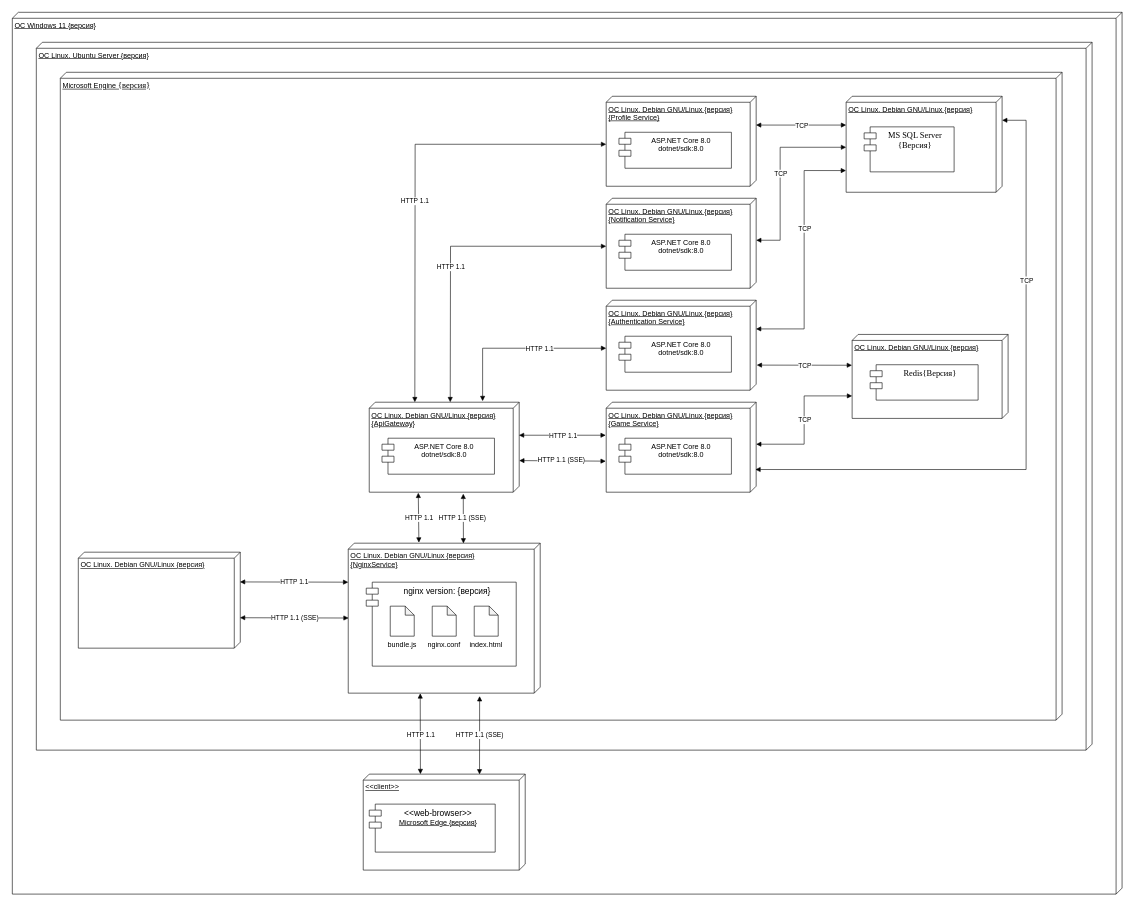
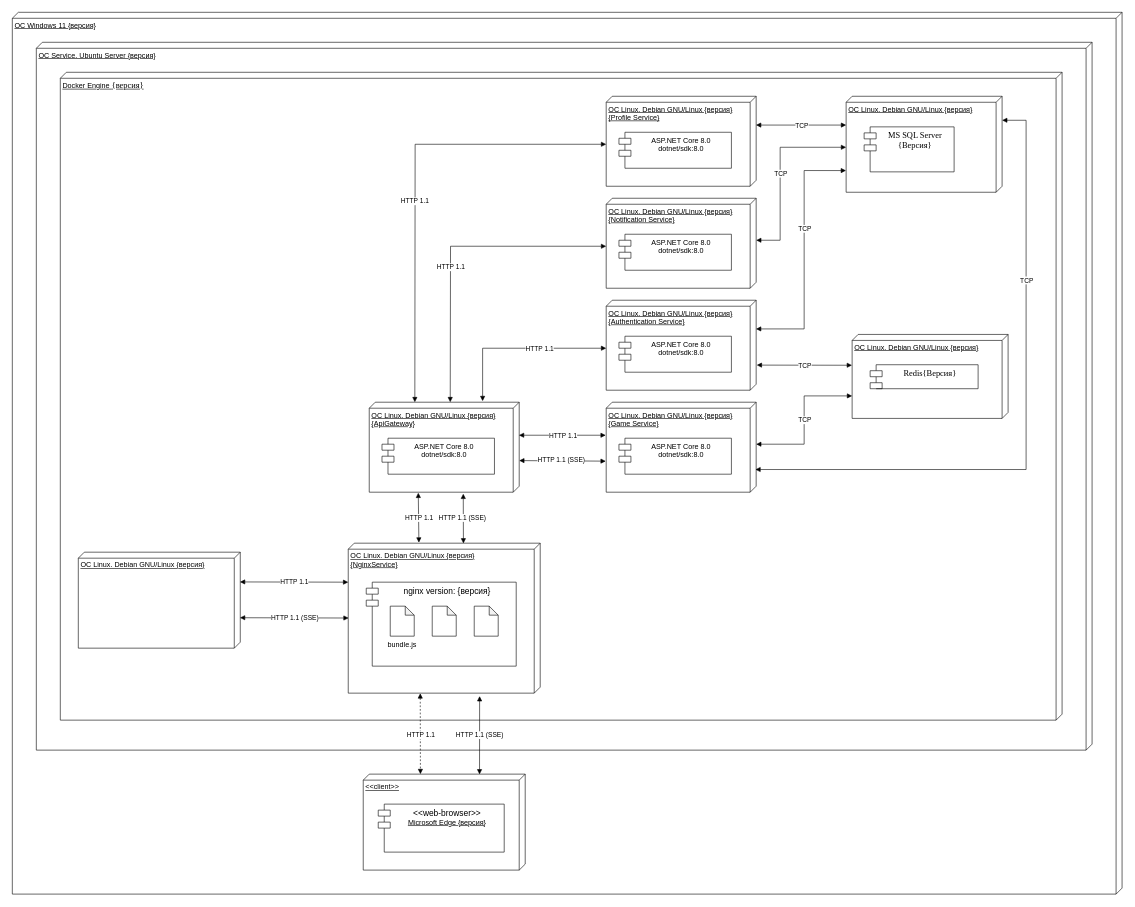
  <mxCell id="0" />
  <mxCell id="1" parent="0" />
  <mxCell id="2" value="&lt;div&gt;OC Windows 11 {версия}&lt;/div&gt;" style="verticalAlign=top;align=left;spacingTop=8;spacingLeft=2;spacingRight=12;shape=cube;size=10;direction=south;fontStyle=4;html=1;whiteSpace=wrap;" vertex="1" parent="1"><mxGeometry x="20" y="20" width="1850" height="1470" as="geometry" /></mxCell>
- <mxCell id="3" value="ОС Linux. Ubuntu Server {версия}&lt;div&gt;&lt;br&gt;&lt;/div&gt;" style="verticalAlign=top;align=left;spacingTop=8;spacingLeft=2;spacingRight=12;shape=cube;size=10;direction=south;fontStyle=4;html=1;whiteSpace=wrap;" vertex="1" parent="1"><mxGeometry x="60" y="70" width="1760" height="1180" as="geometry" /></mxCell>
- <mxCell id="4" value="&lt;div&gt;Microsoft Engine&amp;nbsp;&lt;span style=&quot;font-family: &amp;quot;Times New Roman&amp;quot;; font-size: 14px; text-align: center; background-color: initial;&quot;&gt;{версия}&lt;/span&gt;&lt;/div&gt;" style="verticalAlign=top;align=left;spacingTop=8;spacingLeft=2;spacingRight=12;shape=cube;size=10;direction=south;fontStyle=4;html=1;whiteSpace=wrap;" vertex="1" parent="1"><mxGeometry x="100" y="120" width="1670" height="1080" as="geometry" /></mxCell>
+ <mxCell id="3" value="ОС Service. Ubuntu Server {версия}&lt;div&gt;&lt;br&gt;&lt;/div&gt;" style="verticalAlign=top;align=left;spacingTop=8;spacingLeft=2;spacingRight=12;shape=cube;size=10;direction=south;fontStyle=4;html=1;whiteSpace=wrap;" vertex="1" parent="1"><mxGeometry x="60" y="70" width="1760" height="1180" as="geometry" /></mxCell>
+ <mxCell id="4" value="&lt;div&gt;Docker Engine&amp;nbsp;&lt;span style=&quot;font-family: &amp;quot;Times New Roman&amp;quot;; font-size: 14px; text-align: center; background-color: initial;&quot;&gt;{версия}&lt;/span&gt;&lt;/div&gt;" style="verticalAlign=top;align=left;spacingTop=8;spacingLeft=2;spacingRight=12;shape=cube;size=10;direction=south;fontStyle=4;html=1;whiteSpace=wrap;" vertex="1" parent="1"><mxGeometry x="100" y="120" width="1670" height="1080" as="geometry" /></mxCell>
  <mxCell id="5" value="ОС Linux. Debian GNU/Linux {версия}&lt;div&gt;{NginxService}&lt;/div&gt;" style="verticalAlign=top;align=left;spacingTop=8;spacingLeft=2;spacingRight=12;shape=cube;size=10;direction=south;fontStyle=4;html=1;whiteSpace=wrap;" vertex="1" parent="1"><mxGeometry x="580" y="905" width="320" height="250" as="geometry" /></mxCell>
  <mxCell id="6" value="&lt;div&gt;&lt;span style=&quot;font-size: 14px;&quot;&gt;&lt;font face=&quot;Helvetica&quot;&gt;nginx version: {версия}&lt;/font&gt;&lt;/span&gt;&lt;/div&gt;" style="shape=module;align=left;spacingLeft=20;align=center;verticalAlign=top;whiteSpace=wrap;html=1;" vertex="1" parent="1"><mxGeometry x="610" y="970" width="250" height="140" as="geometry" /></mxCell>
  <mxCell id="7" value="" style="group" vertex="1" connectable="0" parent="1"><mxGeometry x="640" y="1010" width="200" height="80" as="geometry" /></mxCell>
  <mxCell id="8" value="" style="shape=note;whiteSpace=wrap;html=1;backgroundOutline=1;darkOpacity=0.05;size=15;" vertex="1" parent="7"><mxGeometry x="150" width="40" height="50" as="geometry" /></mxCell>
- <mxCell id="9" value="index.html" style="text;html=1;align=center;verticalAlign=middle;whiteSpace=wrap;rounded=0;" vertex="1" parent="7"><mxGeometry x="140" y="50" width="60" height="30" as="geometry" /></mxCell>
  <mxCell id="10" value="" style="shape=note;whiteSpace=wrap;html=1;backgroundOutline=1;darkOpacity=0.05;size=15;" vertex="1" parent="7"><mxGeometry x="80" width="40" height="50" as="geometry" /></mxCell>
- <mxCell id="11" value="nginx.conf" style="text;html=1;align=center;verticalAlign=middle;whiteSpace=wrap;rounded=0;" vertex="1" parent="7"><mxGeometry x="70" y="50" width="60" height="30" as="geometry" /></mxCell>
  <mxCell id="12" value="" style="shape=note;whiteSpace=wrap;html=1;backgroundOutline=1;darkOpacity=0.05;size=15;" vertex="1" parent="7"><mxGeometry x="10" width="40" height="50" as="geometry" /></mxCell>
  <mxCell id="13" value="bundle.js" style="text;html=1;align=center;verticalAlign=middle;whiteSpace=wrap;rounded=0;" vertex="1" parent="7"><mxGeometry y="50" width="60" height="30" as="geometry" /></mxCell>
  <mxCell id="14" value="ОС Linux. Debian GNU/Linux {версия}&lt;div&gt;&lt;br&gt;&lt;/div&gt;" style="verticalAlign=top;align=left;spacingTop=8;spacingLeft=2;spacingRight=12;shape=cube;size=10;direction=south;fontStyle=4;html=1;whiteSpace=wrap;" vertex="1" parent="1"><mxGeometry x="130" y="920" width="270" height="160" as="geometry" /></mxCell>
  <mxCell id="15" value="" style="endArrow=block;html=1;rounded=0;exitX=0.31;exitY=0.002;exitDx=0;exitDy=0;exitPerimeter=0;startArrow=block;startFill=1;endFill=1;" edge="1" parent="1" source="14"><mxGeometry relative="1" as="geometry"><mxPoint x="420" y="970" as="sourcePoint" /><mxPoint x="580" y="970" as="targetPoint" /></mxGeometry></mxCell>
  <mxCell id="16" value="HTTP 1.1" style="edgeLabel;resizable=0;html=1;;align=center;verticalAlign=middle;" connectable="0" vertex="1" parent="15"><mxGeometry relative="1" as="geometry" /></mxCell>
  <mxCell id="17" value="" style="endArrow=block;html=1;rounded=0;exitX=0.683;exitY=0.002;exitDx=0;exitDy=0;exitPerimeter=0;entryX=0.499;entryY=0.998;entryDx=0;entryDy=0;entryPerimeter=0;startArrow=block;startFill=1;endFill=1;" edge="1" parent="1" source="14" target="5"><mxGeometry relative="1" as="geometry"><mxPoint x="410" y="1030" as="sourcePoint" /><mxPoint x="560" y="1030" as="targetPoint" /></mxGeometry></mxCell>
  <mxCell id="18" value="HTTP 1.1 (SSE)" style="edgeLabel;resizable=0;html=1;;align=center;verticalAlign=middle;" connectable="0" vertex="1" parent="17"><mxGeometry relative="1" as="geometry" /></mxCell>
  <mxCell id="19" value="&lt;div&gt;&amp;lt;&amp;lt;client&amp;gt;&amp;gt;&lt;/div&gt;" style="verticalAlign=top;align=left;spacingTop=8;spacingLeft=2;spacingRight=12;shape=cube;size=10;direction=south;fontStyle=4;html=1;whiteSpace=wrap;" vertex="1" parent="1"><mxGeometry x="605" y="1290" width="270" height="160" as="geometry" /></mxCell>
- <mxCell id="20" value="&lt;span style=&quot;font-size: 14px;&quot;&gt;&amp;lt;&amp;lt;web-browser&amp;gt;&amp;gt;&lt;/span&gt;&lt;div&gt;&lt;span style=&quot;text-align: left; text-decoration-line: underline;&quot;&gt;Microsoft Edge {версия}&lt;/span&gt;&lt;/div&gt;" style="shape=module;align=left;spacingLeft=20;align=center;verticalAlign=top;whiteSpace=wrap;html=1;" vertex="1" parent="1"><mxGeometry x="615" y="1340" width="210" height="80" as="geometry" /></mxCell>
+ <mxCell id="20" value="&lt;span style=&quot;font-size: 14px;&quot;&gt;&amp;lt;&amp;lt;web-browser&amp;gt;&amp;gt;&lt;/span&gt;&lt;div&gt;&lt;span style=&quot;text-align: left; text-decoration-line: underline;&quot;&gt;Microsoft Edge {версия}&lt;/span&gt;&lt;/div&gt;" style="shape=module;align=left;spacingLeft=20;align=center;verticalAlign=top;whiteSpace=wrap;html=1;" vertex="1" parent="1"><mxGeometry x="630" y="1340" width="210" height="80" as="geometry" /></mxCell>
  <mxCell id="21" value="" style="endArrow=block;html=1;rounded=0;startArrow=block;startFill=1;endFill=1;entryX=0.003;entryY=0.282;entryDx=0;entryDy=0;entryPerimeter=0;" edge="1" parent="1" target="19"><mxGeometry relative="1" as="geometry"><mxPoint x="799" y="1160" as="sourcePoint" /><mxPoint x="730" y="1220" as="targetPoint" /></mxGeometry></mxCell>
  <mxCell id="22" value="HTTP 1.1 (SSE)" style="edgeLabel;resizable=0;html=1;;align=center;verticalAlign=middle;" connectable="0" vertex="1" parent="21"><mxGeometry relative="1" as="geometry" /></mxCell>
- <mxCell id="23" value="" style="endArrow=block;html=1;rounded=0;exitX=1.001;exitY=0.625;exitDx=0;exitDy=0;exitPerimeter=0;startArrow=block;startFill=1;endFill=1;entryX=0;entryY=0.647;entryDx=0;entryDy=0;entryPerimeter=0;" edge="1" parent="1" source="5" target="19"><mxGeometry relative="1" as="geometry"><mxPoint x="409" y="980" as="sourcePoint" /><mxPoint x="590" y="980" as="targetPoint" /></mxGeometry></mxCell>
+ <mxCell id="23" value="" style="endArrow=block;html=1;rounded=0;exitX=1.001;exitY=0.625;exitDx=0;exitDy=0;exitPerimeter=0;startArrow=block;startFill=1;endFill=1;entryX=0;entryY=0.647;entryDx=0;entryDy=0;entryPerimeter=0;dashed=1;" edge="1" parent="1" source="5" target="19"><mxGeometry relative="1" as="geometry"><mxPoint x="409" y="980" as="sourcePoint" /><mxPoint x="590" y="980" as="targetPoint" /></mxGeometry></mxCell>
  <mxCell id="24" value="HTTP 1.1" style="edgeLabel;resizable=0;html=1;;align=center;verticalAlign=middle;" connectable="0" vertex="1" parent="23"><mxGeometry relative="1" as="geometry"><mxPoint y="2" as="offset" /></mxGeometry></mxCell>
  <mxCell id="25" value="ОС Linux. Debian GNU/Linux {версия}&lt;div&gt;{ApiGateway}&lt;/div&gt;" style="verticalAlign=top;align=left;spacingTop=8;spacingLeft=2;spacingRight=12;shape=cube;size=10;direction=south;fontStyle=4;html=1;whiteSpace=wrap;" vertex="1" parent="1"><mxGeometry x="615" y="670" width="250" height="150" as="geometry" /></mxCell>
  <mxCell id="26" value="ASP.NET Core 8.0&lt;div&gt;dotnet/sdk:8.0&lt;/div&gt;" style="shape=module;align=left;spacingLeft=20;align=center;verticalAlign=top;whiteSpace=wrap;html=1;" vertex="1" parent="1"><mxGeometry x="636.25" y="730" width="187.5" height="60" as="geometry" /></mxCell>
  <mxCell id="27" value="" style="endArrow=block;html=1;rounded=0;exitX=1.006;exitY=0.673;exitDx=0;exitDy=0;exitPerimeter=0;startArrow=block;startFill=1;endFill=1;entryX=-0.004;entryY=0.632;entryDx=0;entryDy=0;entryPerimeter=0;" edge="1" parent="1" source="25" target="5"><mxGeometry relative="1" as="geometry"><mxPoint x="544.5" y="840" as="sourcePoint" /><mxPoint x="725.5" y="840" as="targetPoint" /></mxGeometry></mxCell>
  <mxCell id="28" value="HTTP 1.1" style="edgeLabel;resizable=0;html=1;;align=center;verticalAlign=middle;" connectable="0" vertex="1" parent="27"><mxGeometry relative="1" as="geometry" /></mxCell>
  <mxCell id="29" value="" style="endArrow=block;html=1;rounded=0;entryX=1.017;entryY=0.373;entryDx=0;entryDy=0;entryPerimeter=0;startArrow=block;startFill=1;endFill=1;exitX=0.002;exitY=0.4;exitDx=0;exitDy=0;exitPerimeter=0;" edge="1" parent="1" source="5" target="25"><mxGeometry relative="1" as="geometry"><mxPoint x="770" y="900" as="sourcePoint" /><mxPoint x="591" y="1040" as="targetPoint" /></mxGeometry></mxCell>
  <mxCell id="30" value="HTTP 1.1 (SSE)" style="edgeLabel;resizable=0;html=1;;align=center;verticalAlign=middle;" connectable="0" vertex="1" parent="29"><mxGeometry relative="1" as="geometry"><mxPoint x="-2" y="-2" as="offset" /></mxGeometry></mxCell>
  <mxCell id="31" value="" style="group" vertex="1" connectable="0" parent="1"><mxGeometry x="1420" y="557" width="260" height="140" as="geometry" /></mxCell>
  <mxCell id="32" value="ОС Linux. Debian GNU/Linux {версия}" style="verticalAlign=top;align=left;spacingTop=8;spacingLeft=2;spacingRight=12;shape=cube;size=10;direction=south;fontStyle=4;html=1;whiteSpace=wrap;" vertex="1" parent="31"><mxGeometry width="260" height="140" as="geometry" /></mxCell>
- <mxCell id="33" value="&lt;font face=&quot;Times New Roman&quot;&gt;&lt;span style=&quot;font-size: 14px;&quot;&gt;Redis&lt;/span&gt;&lt;/font&gt;&lt;span style=&quot;font-size: 14px; font-family: &amp;quot;Times New Roman&amp;quot;; background-color: initial;&quot;&gt;{Версия}&lt;/span&gt;" style="shape=module;align=left;spacingLeft=20;align=center;verticalAlign=top;whiteSpace=wrap;html=1;" vertex="1" parent="31"><mxGeometry x="30" y="50.5" width="180" height="59" as="geometry" /></mxCell>
+ <mxCell id="33" value="&lt;font face=&quot;Times New Roman&quot;&gt;&lt;span style=&quot;font-size: 14px;&quot;&gt;Redis&lt;/span&gt;&lt;/font&gt;&lt;span style=&quot;font-size: 14px; font-family: &amp;quot;Times New Roman&amp;quot;; background-color: initial;&quot;&gt;{Версия}&lt;/span&gt;" style="shape=module;align=left;spacingLeft=20;align=center;verticalAlign=top;whiteSpace=wrap;html=1;" vertex="1" parent="31"><mxGeometry x="30" y="50.5" width="180" height="40" as="geometry" /></mxCell>
  <mxCell id="34" value="" style="group" vertex="1" connectable="0" parent="1"><mxGeometry x="1410" y="160" width="260" height="160" as="geometry" /></mxCell>
  <mxCell id="35" value="ОС Linux. Debian GNU/Linux {версия}" style="verticalAlign=top;align=left;spacingTop=8;spacingLeft=2;spacingRight=12;shape=cube;size=10;direction=south;fontStyle=4;html=1;whiteSpace=wrap;" vertex="1" parent="34"><mxGeometry width="260" height="160" as="geometry" /></mxCell>
  <mxCell id="36" value="&lt;span style=&quot;font-family: &amp;quot;Times New Roman&amp;quot;; font-size: 14px;&quot;&gt;MS SQL Server&lt;/span&gt;&lt;div&gt;&lt;font face=&quot;Times New Roman&quot;&gt;&lt;span style=&quot;font-size: 14px;&quot;&gt;{Версия}&lt;/span&gt;&lt;/font&gt;&lt;br&gt;&lt;/div&gt;" style="shape=module;align=left;spacingLeft=20;align=center;verticalAlign=top;whiteSpace=wrap;html=1;" vertex="1" parent="34"><mxGeometry x="30" y="51" width="150" height="75" as="geometry" /></mxCell>
  <mxCell id="37" value="" style="group" vertex="1" connectable="0" parent="1"><mxGeometry x="1010" y="500" width="250" height="150" as="geometry" /></mxCell>
  <mxCell id="38" value="ОС Linux. Debian GNU/Linux {версия}&lt;div&gt;{Authentication Service}&lt;/div&gt;" style="verticalAlign=top;align=left;spacingTop=8;spacingLeft=2;spacingRight=12;shape=cube;size=10;direction=south;fontStyle=4;html=1;whiteSpace=wrap;" vertex="1" parent="37"><mxGeometry width="250" height="150" as="geometry" /></mxCell>
  <mxCell id="39" value="ASP.NET Core 8.0&lt;div&gt;dotnet/sdk:8.0&lt;/div&gt;" style="shape=module;align=left;spacingLeft=20;align=center;verticalAlign=top;whiteSpace=wrap;html=1;" vertex="1" parent="37"><mxGeometry x="21.25" y="60" width="187.5" height="60" as="geometry" /></mxCell>
  <mxCell id="40" value="" style="group" vertex="1" connectable="0" parent="1"><mxGeometry x="1010" y="670" width="250" height="150" as="geometry" /></mxCell>
  <mxCell id="41" value="ОС Linux. Debian GNU/Linux {версия}&lt;div&gt;{Game Service}&lt;/div&gt;" style="verticalAlign=top;align=left;spacingTop=8;spacingLeft=2;spacingRight=12;shape=cube;size=10;direction=south;fontStyle=4;html=1;whiteSpace=wrap;" vertex="1" parent="40"><mxGeometry width="250" height="150" as="geometry" /></mxCell>
  <mxCell id="42" value="ASP.NET Core 8.0&lt;div&gt;dotnet/sdk:8.0&lt;/div&gt;" style="shape=module;align=left;spacingLeft=20;align=center;verticalAlign=top;whiteSpace=wrap;html=1;" vertex="1" parent="40"><mxGeometry x="21.25" y="60" width="187.5" height="60" as="geometry" /></mxCell>
  <mxCell id="43" value="" style="group" vertex="1" connectable="0" parent="1"><mxGeometry x="1010" y="160" width="250" height="150" as="geometry" /></mxCell>
  <mxCell id="44" value="ОС Linux. Debian GNU/Linux {версия}&lt;div&gt;{Profile Service}&lt;/div&gt;" style="verticalAlign=top;align=left;spacingTop=8;spacingLeft=2;spacingRight=12;shape=cube;size=10;direction=south;fontStyle=4;html=1;whiteSpace=wrap;" vertex="1" parent="43"><mxGeometry width="250" height="150" as="geometry" /></mxCell>
  <mxCell id="45" value="ASP.NET Core 8.0&lt;div&gt;dotnet/sdk:8.0&lt;/div&gt;" style="shape=module;align=left;spacingLeft=20;align=center;verticalAlign=top;whiteSpace=wrap;html=1;" vertex="1" parent="43"><mxGeometry x="21.25" y="60" width="187.5" height="60" as="geometry" /></mxCell>
  <mxCell id="46" value="" style="group" vertex="1" connectable="0" parent="1"><mxGeometry x="1010" y="330" width="250" height="150" as="geometry" /></mxCell>
  <mxCell id="47" value="ОС Linux. Debian GNU/Linux {версия}&lt;div&gt;{Notification Service}&lt;/div&gt;" style="verticalAlign=top;align=left;spacingTop=8;spacingLeft=2;spacingRight=12;shape=cube;size=10;direction=south;fontStyle=4;html=1;whiteSpace=wrap;" vertex="1" parent="46"><mxGeometry width="250" height="150" as="geometry" /></mxCell>
  <mxCell id="48" value="ASP.NET Core 8.0&lt;div&gt;dotnet/sdk:8.0&lt;/div&gt;" style="shape=module;align=left;spacingLeft=20;align=center;verticalAlign=top;whiteSpace=wrap;html=1;" vertex="1" parent="46"><mxGeometry x="21.25" y="60" width="187.5" height="60" as="geometry" /></mxCell>
  <mxCell id="49" value="" style="endArrow=block;html=1;rounded=0;startArrow=block;startFill=1;endFill=1;entryX=-0.004;entryY=0.632;entryDx=0;entryDy=0;entryPerimeter=0;exitX=0;exitY=0;exitDx=80;exitDy=250.0;exitPerimeter=0;elbow=vertical;edgeStyle=orthogonalEdgeStyle;" edge="1" parent="1" source="44"><mxGeometry relative="1" as="geometry"><mxPoint x="690" y="587" as="sourcePoint" /><mxPoint x="691" y="670" as="targetPoint" /></mxGeometry></mxCell>
  <mxCell id="50" value="HTTP 1.1" style="edgeLabel;resizable=0;html=1;;align=center;verticalAlign=middle;" connectable="0" vertex="1" parent="49"><mxGeometry relative="1" as="geometry"><mxPoint x="-1" y="39" as="offset" /></mxGeometry></mxCell>
  <mxCell id="51" value="" style="endArrow=block;html=1;rounded=0;startArrow=block;startFill=1;endFill=1;entryX=-0.004;entryY=0.264;entryDx=0;entryDy=0;entryPerimeter=0;exitX=0;exitY=0;exitDx=80;exitDy=250;exitPerimeter=0;elbow=vertical;edgeStyle=orthogonalEdgeStyle;" edge="1" parent="1" source="47"><mxGeometry relative="1" as="geometry"><mxPoint x="1071" y="500.6" as="sourcePoint" /><mxPoint x="750" y="670" as="targetPoint" /></mxGeometry></mxCell>
  <mxCell id="52" value="HTTP 1.1" style="edgeLabel;resizable=0;html=1;;align=center;verticalAlign=middle;" connectable="0" vertex="1" parent="51"><mxGeometry relative="1" as="geometry"><mxPoint y="34" as="offset" /></mxGeometry></mxCell>
  <mxCell id="53" value="" style="endArrow=block;html=1;rounded=0;startArrow=block;startFill=1;endFill=1;exitX=0;exitY=0;exitDx=80;exitDy=250;exitPerimeter=0;elbow=vertical;edgeStyle=orthogonalEdgeStyle;entryX=-0.012;entryY=0.244;entryDx=0;entryDy=0;entryPerimeter=0;" edge="1" parent="1" source="38" target="25"><mxGeometry relative="1" as="geometry"><mxPoint x="809" y="553" as="sourcePoint" /><mxPoint x="809" y="679" as="targetPoint" /><Array as="points"><mxPoint x="804" y="580" /></Array></mxGeometry></mxCell>
  <mxCell id="54" value="HTTP 1.1" style="edgeLabel;resizable=0;html=1;;align=center;verticalAlign=middle;" connectable="0" vertex="1" parent="53"><mxGeometry relative="1" as="geometry"><mxPoint x="35" as="offset" /></mxGeometry></mxCell>
  <mxCell id="55" value="" style="endArrow=block;html=1;rounded=0;exitX=0.3;exitY=1;exitDx=0;exitDy=0;exitPerimeter=0;startArrow=block;startFill=1;endFill=1;entryX=0.32;entryY=0.001;entryDx=0;entryDy=0;entryPerimeter=0;" edge="1" parent="1" source="35" target="44"><mxGeometry relative="1" as="geometry"><mxPoint x="1690" y="385" as="sourcePoint" /><mxPoint x="1231" y="210" as="targetPoint" /></mxGeometry></mxCell>
  <mxCell id="56" value="TCP" style="edgeLabel;resizable=0;html=1;;align=center;verticalAlign=middle;" connectable="0" vertex="1" parent="55"><mxGeometry relative="1" as="geometry" /></mxCell>
  <mxCell id="57" value="" style="endArrow=block;html=1;rounded=0;entryX=0.655;entryY=1.003;entryDx=0;entryDy=0;entryPerimeter=0;startArrow=block;startFill=1;endFill=1;exitX=0.649;exitY=0;exitDx=0;exitDy=0;exitPerimeter=0;" edge="1" parent="1" source="25" target="41"><mxGeometry relative="1" as="geometry"><mxPoint x="866" y="759" as="sourcePoint" /><mxPoint x="782" y="833" as="targetPoint" /></mxGeometry></mxCell>
  <mxCell id="58" value="HTTP 1.1 (SSE)" style="edgeLabel;resizable=0;html=1;;align=center;verticalAlign=middle;" connectable="0" vertex="1" parent="57"><mxGeometry relative="1" as="geometry"><mxPoint x="-2" y="-2" as="offset" /></mxGeometry></mxCell>
  <mxCell id="59" value="" style="endArrow=block;html=1;rounded=0;startArrow=block;startFill=1;endFill=1;exitX=0.367;exitY=1.003;exitDx=0;exitDy=0;exitPerimeter=0;elbow=vertical;entryX=0.367;entryY=0.002;entryDx=0;entryDy=0;entryPerimeter=0;" edge="1" parent="1" source="41" target="25"><mxGeometry relative="1" as="geometry"><mxPoint x="1380" y="929" as="sourcePoint" /><mxPoint x="870" y="725" as="targetPoint" /></mxGeometry></mxCell>
  <mxCell id="60" value="HTTP 1.1" style="edgeLabel;resizable=0;html=1;;align=center;verticalAlign=middle;" connectable="0" vertex="1" parent="59"><mxGeometry relative="1" as="geometry" /></mxCell>
  <mxCell id="61" value="" style="endArrow=block;html=1;rounded=0;exitX=0.367;exitY=1.001;exitDx=0;exitDy=0;exitPerimeter=0;startArrow=block;startFill=1;endFill=1;entryX=0.721;entryY=-0.004;entryDx=0;entryDy=0;entryPerimeter=0;" edge="1" parent="1" source="32" target="38"><mxGeometry relative="1" as="geometry"><mxPoint x="1489" y="255" as="sourcePoint" /><mxPoint x="1240" y="325" as="targetPoint" /></mxGeometry></mxCell>
  <mxCell id="62" value="TCP" style="edgeLabel;resizable=0;html=1;;align=center;verticalAlign=middle;" connectable="0" vertex="1" parent="61"><mxGeometry relative="1" as="geometry" /></mxCell>
  <mxCell id="63" value="" style="endArrow=block;html=1;rounded=0;exitX=0.732;exitY=1;exitDx=0;exitDy=0;exitPerimeter=0;startArrow=block;startFill=1;endFill=1;entryX=0;entryY=0;entryDx=70;entryDy=0;entryPerimeter=0;edgeStyle=orthogonalEdgeStyle;" edge="1" parent="1" source="32" target="41"><mxGeometry relative="1" as="geometry"><mxPoint x="1402" y="613" as="sourcePoint" /><mxPoint x="1230" y="520" as="targetPoint" /></mxGeometry></mxCell>
  <mxCell id="64" value="TCP" style="edgeLabel;resizable=0;html=1;;align=center;verticalAlign=middle;" connectable="0" vertex="1" parent="63"><mxGeometry relative="1" as="geometry" /></mxCell>
  <mxCell id="65" value="" style="endArrow=block;html=1;rounded=0;startArrow=block;startFill=1;endFill=1;entryX=0.748;entryY=0.005;entryDx=0;entryDy=0;entryPerimeter=0;edgeStyle=orthogonalEdgeStyle;" edge="1" parent="1" source="35" target="41"><mxGeometry relative="1" as="geometry"><mxPoint x="1330" y="662" as="sourcePoint" /><mxPoint x="1240" y="750" as="targetPoint" /><Array as="points"><mxPoint x="1710" y="200" /><mxPoint x="1710" y="782" /></Array></mxGeometry></mxCell>
  <mxCell id="66" value="TCP" style="edgeLabel;resizable=0;html=1;;align=center;verticalAlign=middle;" connectable="0" vertex="1" parent="65"><mxGeometry relative="1" as="geometry"><mxPoint y="-231" as="offset" /></mxGeometry></mxCell>
  <mxCell id="67" value="" style="endArrow=block;html=1;rounded=0;exitX=0;exitY=0;exitDx=85;exitDy=260;exitPerimeter=0;startArrow=block;startFill=1;endFill=1;entryX=0;entryY=0;entryDx=70;entryDy=0;entryPerimeter=0;edgeStyle=orthogonalEdgeStyle;" edge="1" parent="1" source="35" target="47"><mxGeometry relative="1" as="geometry"><mxPoint x="1390" y="211" as="sourcePoint" /><mxPoint x="1241" y="211" as="targetPoint" /><Array as="points"><mxPoint x="1300" y="245" /><mxPoint x="1300" y="400" /></Array></mxGeometry></mxCell>
  <mxCell id="68" value="TCP" style="edgeLabel;resizable=0;html=1;;align=center;verticalAlign=middle;" connectable="0" vertex="1" parent="67"><mxGeometry relative="1" as="geometry" /></mxCell>
  <mxCell id="69" value="" style="endArrow=block;html=1;rounded=0;exitX=0.774;exitY=1.001;exitDx=0;exitDy=0;exitPerimeter=0;startArrow=block;startFill=1;endFill=1;entryX=0.319;entryY=0.001;entryDx=0;entryDy=0;entryPerimeter=0;edgeStyle=orthogonalEdgeStyle;" edge="1" parent="1" source="35" target="38"><mxGeometry relative="1" as="geometry"><mxPoint x="1390" y="255" as="sourcePoint" /><mxPoint x="1240" y="410" as="targetPoint" /><Array as="points"><mxPoint x="1340" y="284" /><mxPoint x="1340" y="548" /></Array></mxGeometry></mxCell>
  <mxCell id="70" value="TCP" style="edgeLabel;resizable=0;html=1;;align=center;verticalAlign=middle;" connectable="0" vertex="1" parent="69"><mxGeometry relative="1" as="geometry"><mxPoint y="-41" as="offset" /></mxGeometry></mxCell>
